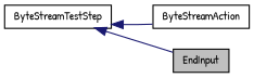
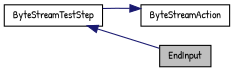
  digraph {
    fontname="Patrick Hand"
    rankdir=LR
    node [color=black fillcolor=white fontname="Patrick Hand" fontsize=10 shape=record style=filled]
    edge [color=midnightblue dir=back fontname="Patrick Hand" fontsize=10 labelfontname=Helvetica labelfontsize=10 style=solid]
    n1 [fillcolor=grey75 fontcolor=black height=0.2 label=EndInput width=0.4]
    n2 [height=0.2 label=ByteStreamAction width=0.4]
    n3 [height=0.2 label=ByteStreamTestStep width=0.4]
    n3 -> n1
-   n3 -> n2
+   n2 -> n3
  }
